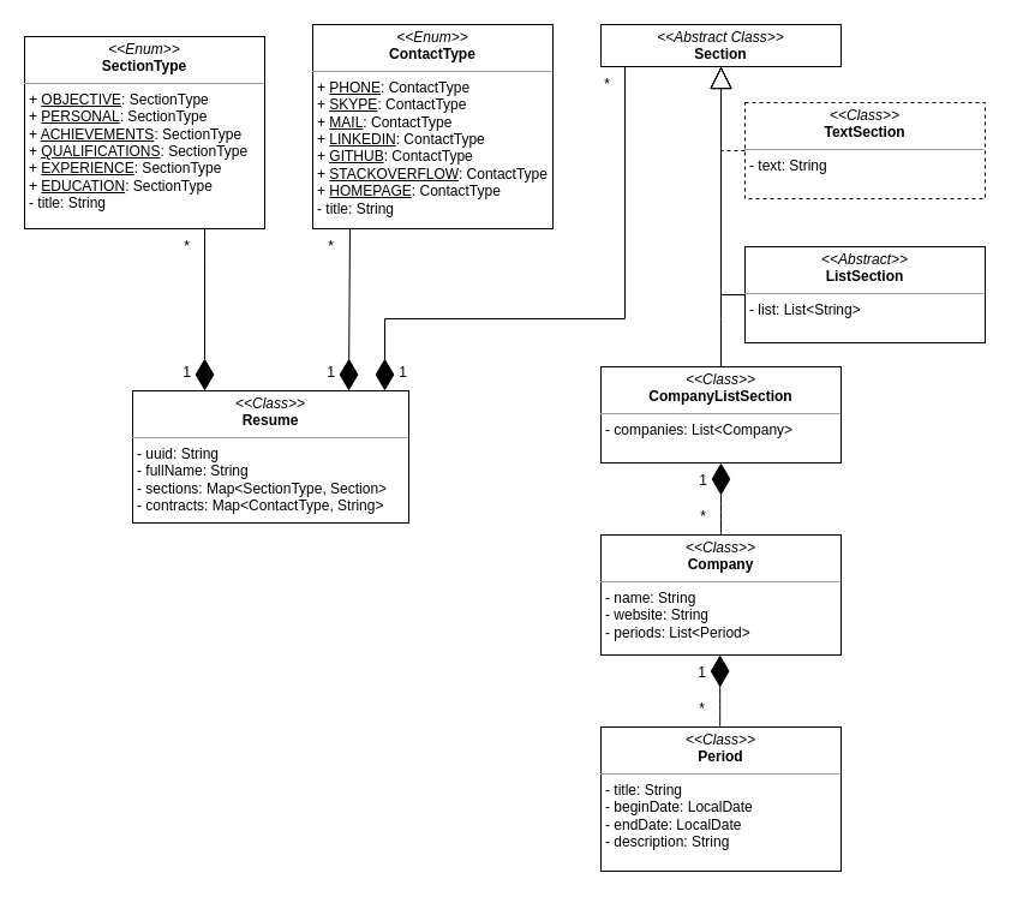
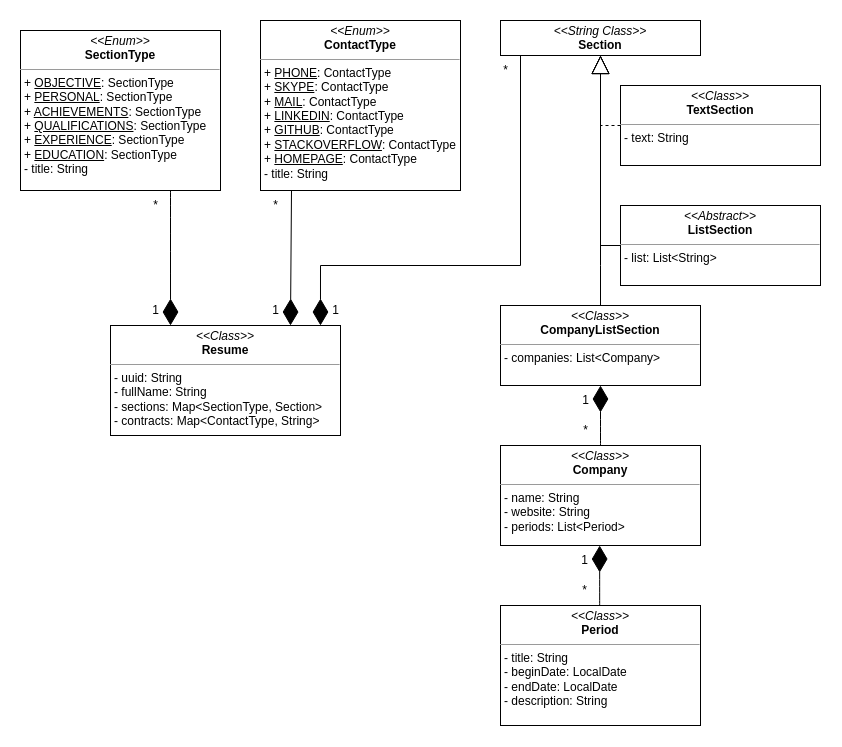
  <mxCell id="0" />
  <mxCell id="1" parent="0" />
  <mxCell id="2" value="&lt;p style=&quot;margin:0px;margin-top:4px;text-align:center;&quot;&gt;&lt;i&gt;&amp;lt;&amp;lt;Enum&amp;gt;&amp;gt;&lt;/i&gt;&lt;br&gt;&lt;b&gt;SectionType&lt;/b&gt;&lt;/p&gt;&lt;hr size=&quot;1&quot;&gt;&lt;p style=&quot;margin:0px;margin-left:4px;&quot;&gt;+ &lt;u&gt;OBJECTIVE&lt;/u&gt;: SectionType&lt;br&gt;+ &lt;u&gt;PERSONAL&lt;/u&gt;: SectionType&lt;br&gt;+ &lt;u&gt;ACHIEVEMENTS&lt;/u&gt;: SectionType&lt;br&gt;+ &lt;u&gt;QUALIFICATIONS&lt;/u&gt;: SectionType&lt;br&gt;+ &lt;u&gt;EXPERIENCE&lt;/u&gt;: SectionType&lt;br&gt;+ &lt;u&gt;EDUCATION&lt;/u&gt;: SectionType&lt;/p&gt;&lt;p style=&quot;margin:0px;margin-left:4px;&quot;&gt;- title: String&lt;br&gt;&lt;/p&gt;" style="verticalAlign=top;align=left;overflow=fill;fontSize=12;fontFamily=Helvetica;html=1;" vertex="1" parent="1"><mxGeometry x="20" y="30" width="200" height="160" as="geometry" /></mxCell>
  <mxCell id="3" value="&lt;p style=&quot;margin:0px;margin-top:4px;text-align:center;&quot;&gt;&lt;i&gt;&amp;lt;&amp;lt;Enum&amp;gt;&amp;gt;&lt;/i&gt;&lt;br&gt;&lt;b&gt;ContactType&lt;/b&gt;&lt;/p&gt;&lt;hr size=&quot;1&quot;&gt;&lt;p style=&quot;margin:0px;margin-left:4px;&quot;&gt;+ &lt;u&gt;PHONE&lt;/u&gt;: ContactType&lt;br&gt;+ &lt;u&gt;SKYPE&lt;/u&gt;: ContactType&lt;br&gt;+ &lt;u&gt;MAIL&lt;/u&gt;: ContactType&lt;br&gt;+ &lt;u&gt;LINKEDIN&lt;/u&gt;: ContactType&lt;br&gt;+ &lt;u&gt;GITHUB&lt;/u&gt;: ContactType&lt;br&gt;+ &lt;u&gt;STACKOVERFLOW&lt;/u&gt;: ContactType&lt;/p&gt;&lt;p style=&quot;margin:0px;margin-left:4px;&quot;&gt;+ &lt;u&gt;HOMEPAGE&lt;/u&gt;: ContactType&lt;br&gt;&lt;/p&gt;&lt;p style=&quot;margin:0px;margin-left:4px;&quot;&gt;- title: String&lt;br&gt;&lt;/p&gt;" style="verticalAlign=top;align=left;overflow=fill;fontSize=12;fontFamily=Helvetica;html=1;" vertex="1" parent="1"><mxGeometry x="260" y="20" width="200" height="170" as="geometry" /></mxCell>
  <mxCell id="4" value="&lt;p style=&quot;margin:0px;margin-top:4px;text-align:center;&quot;&gt;&lt;i&gt;&amp;lt;&amp;lt;Class&amp;gt;&amp;gt;&lt;/i&gt;&lt;br&gt;&lt;b&gt;Resume&lt;/b&gt;&lt;/p&gt;&lt;hr size=&quot;1&quot;&gt;&lt;p style=&quot;margin:0px;margin-left:4px;&quot;&gt;- uuid: String&lt;br&gt;- fullName: String&lt;br&gt;- sections: Map&amp;lt;SectionType, Section&amp;gt;&lt;br&gt;- contracts: Map&amp;lt;ContactType, String&amp;gt;&lt;/p&gt;" style="verticalAlign=top;align=left;overflow=fill;fontSize=12;fontFamily=Helvetica;html=1;" vertex="1" parent="1"><mxGeometry x="110" y="325" width="230" height="110" as="geometry" /></mxCell>
  <mxCell id="5" value="" style="endArrow=diamondThin;endFill=1;endSize=24;html=1;entryX=0.826;entryY=0;entryDx=0;entryDy=0;entryPerimeter=0;exitX=0.155;exitY=0.999;exitDx=0;exitDy=0;exitPerimeter=0;rounded=0;" edge="1" parent="1" source="3"><mxGeometry width="160" relative="1" as="geometry"><mxPoint x="290" y="180" as="sourcePoint" /><mxPoint x="289.98" y="325" as="targetPoint" /></mxGeometry></mxCell>
  <mxCell id="6" value="1" style="text;html=1;align=center;verticalAlign=middle;resizable=0;points=[];autosize=1;strokeColor=none;fillColor=none;" vertex="1" parent="1"><mxGeometry x="260" y="295" width="30" height="30" as="geometry" /></mxCell>
  <mxCell id="7" value="*" style="text;html=1;align=center;verticalAlign=middle;resizable=0;points=[];autosize=1;strokeColor=none;fillColor=none;" vertex="1" parent="1"><mxGeometry x="260" y="190" width="30" height="30" as="geometry" /></mxCell>
  <mxCell id="8" value="" style="endArrow=diamondThin;endFill=1;endSize=24;html=1;exitX=0.75;exitY=1;exitDx=0;exitDy=0;curved=1;entryX=0.261;entryY=0;entryDx=0;entryDy=0;entryPerimeter=0;" edge="1" parent="1" source="2" target="4"><mxGeometry width="160" relative="1" as="geometry"><mxPoint x="260" y="190" as="sourcePoint" /><mxPoint x="170" y="285" as="targetPoint" /></mxGeometry></mxCell>
  <mxCell id="9" value="1" style="text;html=1;align=center;verticalAlign=middle;resizable=0;points=[];autosize=1;strokeColor=none;fillColor=none;" vertex="1" parent="1"><mxGeometry x="140" y="295" width="30" height="30" as="geometry" /></mxCell>
  <mxCell id="10" value="*" style="text;html=1;align=center;verticalAlign=middle;resizable=0;points=[];autosize=1;strokeColor=none;fillColor=none;" vertex="1" parent="1"><mxGeometry x="140" y="190" width="30" height="30" as="geometry" /></mxCell>
- <mxCell id="11" value="&lt;p style=&quot;margin:0px;margin-top:4px;text-align:center;&quot;&gt;&lt;i&gt;&amp;lt;&amp;lt;Abstract Class&amp;gt;&amp;gt;&lt;/i&gt;&lt;br&gt;&lt;b&gt;Section&lt;/b&gt;&lt;/p&gt;&lt;hr size=&quot;1&quot;&gt;" style="verticalAlign=top;align=left;overflow=fill;fontSize=12;fontFamily=Helvetica;html=1;" vertex="1" parent="1"><mxGeometry x="500" y="20" width="200" height="35" as="geometry" /></mxCell>
+ <mxCell id="11" value="&lt;p style=&quot;margin:0px;margin-top:4px;text-align:center;&quot;&gt;&lt;i&gt;&amp;lt;&amp;lt;String Class&amp;gt;&amp;gt;&lt;/i&gt;&lt;br&gt;&lt;b&gt;Section&lt;/b&gt;&lt;/p&gt;&lt;hr size=&quot;1&quot;&gt;" style="verticalAlign=top;align=left;overflow=fill;fontSize=12;fontFamily=Helvetica;html=1;" vertex="1" parent="1"><mxGeometry x="500" y="20" width="200" height="35" as="geometry" /></mxCell>
  <mxCell id="12" value="" style="endArrow=diamondThin;endFill=1;endSize=24;html=1;entryX=0.913;entryY=0;entryDx=0;entryDy=0;entryPerimeter=0;rounded=0;exitX=0.1;exitY=1;exitDx=0;exitDy=0;exitPerimeter=0;" edge="1" parent="1" source="11" target="4"><mxGeometry width="160" relative="1" as="geometry"><mxPoint x="520" y="65" as="sourcePoint" /><mxPoint x="380" y="285" as="targetPoint" /><Array as="points"><mxPoint x="520" y="265" /><mxPoint x="320" y="265" /></Array></mxGeometry></mxCell>
  <mxCell id="13" value="1" style="text;html=1;align=center;verticalAlign=middle;resizable=0;points=[];autosize=1;strokeColor=none;fillColor=none;" vertex="1" parent="1"><mxGeometry x="320" y="295" width="30" height="30" as="geometry" /></mxCell>
  <mxCell id="14" value="*" style="text;html=1;align=center;verticalAlign=middle;resizable=0;points=[];autosize=1;strokeColor=none;fillColor=none;" vertex="1" parent="1"><mxGeometry x="490" y="55" width="30" height="30" as="geometry" /></mxCell>
  <mxCell id="15" value="&lt;p style=&quot;margin:0px;margin-top:4px;text-align:center;&quot;&gt;&lt;i&gt;&amp;lt;&amp;lt;Abstract&amp;gt;&amp;gt;&lt;/i&gt;&lt;br&gt;&lt;b&gt;ListSection&lt;/b&gt;&lt;/p&gt;&lt;hr size=&quot;1&quot;&gt;&lt;p style=&quot;margin:0px;margin-left:4px;&quot;&gt;- list: List&amp;lt;String&amp;gt;&lt;br&gt;&lt;/p&gt;" style="verticalAlign=top;align=left;overflow=fill;fontSize=12;fontFamily=Helvetica;html=1;" vertex="1" parent="1"><mxGeometry x="620" y="205" width="200" height="80" as="geometry" /></mxCell>
- <mxCell id="16" value="&lt;p style=&quot;margin:0px;margin-top:4px;text-align:center;&quot;&gt;&lt;i&gt;&amp;lt;&amp;lt;Class&amp;gt;&amp;gt;&lt;/i&gt;&lt;br&gt;&lt;b&gt;TextSection&lt;/b&gt;&lt;/p&gt;&lt;hr size=&quot;1&quot;&gt;&lt;p style=&quot;margin:0px;margin-left:4px;&quot;&gt;- text: String&lt;br&gt;&lt;/p&gt;" style="verticalAlign=top;align=left;overflow=fill;fontSize=12;fontFamily=Helvetica;html=1;dashed=1;" vertex="1" parent="1"><mxGeometry x="620" y="85" width="200" height="80" as="geometry" /></mxCell>
+ <mxCell id="16" value="&lt;p style=&quot;margin:0px;margin-top:4px;text-align:center;&quot;&gt;&lt;i&gt;&amp;lt;&amp;lt;Class&amp;gt;&amp;gt;&lt;/i&gt;&lt;br&gt;&lt;b&gt;TextSection&lt;/b&gt;&lt;/p&gt;&lt;hr size=&quot;1&quot;&gt;&lt;p style=&quot;margin:0px;margin-left:4px;&quot;&gt;- text: String&lt;br&gt;&lt;/p&gt;" style="verticalAlign=top;align=left;overflow=fill;fontSize=12;fontFamily=Helvetica;html=1;" vertex="1" parent="1"><mxGeometry x="620" y="85" width="200" height="80" as="geometry" /></mxCell>
  <mxCell id="17" value="" style="endArrow=block;endSize=16;endFill=0;html=1;rounded=0;entryX=0.5;entryY=1;entryDx=0;entryDy=0;exitX=0;exitY=0.5;exitDx=0;exitDy=0;dashed=1;" edge="1" parent="1" source="16" target="11"><mxGeometry x="-0.038" y="40" width="160" relative="1" as="geometry"><mxPoint x="360" y="195" as="sourcePoint" /><mxPoint x="520" y="195" as="targetPoint" /><Array as="points"><mxPoint x="600" y="125" /></Array><mxPoint x="20" y="35" as="offset" /></mxGeometry></mxCell>
  <mxCell id="18" value="" style="endArrow=block;endSize=16;endFill=0;html=1;rounded=0;entryX=0.5;entryY=1;entryDx=0;entryDy=0;exitX=0;exitY=0.5;exitDx=0;exitDy=0;" edge="1" parent="1" source="15"><mxGeometry x="-0.038" y="40" width="160" relative="1" as="geometry"><mxPoint x="660" y="125" as="sourcePoint" /><mxPoint x="600" y="55" as="targetPoint" /><Array as="points"><mxPoint x="600" y="245" /></Array><mxPoint x="20" y="35" as="offset" /></mxGeometry></mxCell>
  <mxCell id="19" value="" style="endArrow=block;endSize=16;endFill=0;html=1;rounded=0;" edge="1" parent="1"><mxGeometry x="-0.038" y="40" width="160" relative="1" as="geometry"><mxPoint x="600" y="365" as="sourcePoint" /><mxPoint x="600" y="55" as="targetPoint" /><Array as="points"><mxPoint x="600" y="265" /></Array><mxPoint x="20" y="35" as="offset" /></mxGeometry></mxCell>
  <mxCell id="20" value="&lt;p style=&quot;margin:0px;margin-top:4px;text-align:center;&quot;&gt;&lt;i&gt;&amp;lt;&amp;lt;Class&amp;gt;&amp;gt;&lt;/i&gt;&lt;br&gt;&lt;b&gt;CompanyListSection&lt;/b&gt;&lt;/p&gt;&lt;hr size=&quot;1&quot;&gt;&lt;p style=&quot;margin:0px;margin-left:4px;&quot;&gt;- companies: List&amp;lt;Company&amp;gt;&lt;br&gt;&lt;/p&gt;" style="verticalAlign=top;align=left;overflow=fill;fontSize=12;fontFamily=Helvetica;html=1;" vertex="1" parent="1"><mxGeometry x="500" y="305" width="200" height="80" as="geometry" /></mxCell>
  <mxCell id="21" value="&lt;p style=&quot;margin:0px;margin-top:4px;text-align:center;&quot;&gt;&lt;i&gt;&amp;lt;&amp;lt;Class&amp;gt;&amp;gt;&lt;/i&gt;&lt;br&gt;&lt;b&gt;Company&lt;/b&gt;&lt;/p&gt;&lt;hr size=&quot;1&quot;&gt;&lt;p style=&quot;margin:0px;margin-left:4px;&quot;&gt;- name: String&lt;/p&gt;&lt;p style=&quot;margin:0px;margin-left:4px;&quot;&gt;- website: String&lt;/p&gt;&lt;p style=&quot;margin:0px;margin-left:4px;&quot;&gt;- periods: List&amp;lt;Period&amp;gt;&lt;br&gt;&lt;/p&gt;" style="verticalAlign=top;align=left;overflow=fill;fontSize=12;fontFamily=Helvetica;html=1;" vertex="1" parent="1"><mxGeometry x="500" y="445" width="200" height="100" as="geometry" /></mxCell>
  <mxCell id="22" value="&lt;p style=&quot;margin:0px;margin-top:4px;text-align:center;&quot;&gt;&lt;i&gt;&amp;lt;&amp;lt;Class&amp;gt;&amp;gt;&lt;/i&gt;&lt;br&gt;&lt;b&gt;Period&lt;/b&gt;&lt;/p&gt;&lt;hr size=&quot;1&quot;&gt;&lt;p style=&quot;margin:0px;margin-left:4px;&quot;&gt;- title: String&lt;/p&gt;&lt;p style=&quot;margin:0px;margin-left:4px;&quot;&gt;- beginDate: LocalDate&lt;/p&gt;&lt;p style=&quot;margin:0px;margin-left:4px;&quot;&gt;- endDate: LocalDate&lt;/p&gt;&lt;p style=&quot;margin:0px;margin-left:4px;&quot;&gt;- description: String&lt;br&gt;&lt;/p&gt;" style="verticalAlign=top;align=left;overflow=fill;fontSize=12;fontFamily=Helvetica;html=1;" vertex="1" parent="1"><mxGeometry x="500" y="605" width="200" height="120" as="geometry" /></mxCell>
  <mxCell id="23" value="" style="endArrow=diamondThin;endFill=1;endSize=24;html=1;curved=1;entryX=0.5;entryY=1;entryDx=0;entryDy=0;" edge="1" parent="1" source="21" target="20"><mxGeometry width="160" relative="1" as="geometry"><mxPoint x="410" y="375" as="sourcePoint" /><mxPoint x="600" y="405" as="targetPoint" /></mxGeometry></mxCell>
  <mxCell id="24" value="1" style="text;html=1;align=center;verticalAlign=middle;resizable=0;points=[];autosize=1;strokeColor=none;fillColor=none;" vertex="1" parent="1"><mxGeometry x="570" y="385" width="30" height="30" as="geometry" /></mxCell>
  <mxCell id="25" value="*" style="text;html=1;align=center;verticalAlign=middle;resizable=0;points=[];autosize=1;strokeColor=none;fillColor=none;" vertex="1" parent="1"><mxGeometry x="570" y="415" width="30" height="30" as="geometry" /></mxCell>
  <mxCell id="26" value="" style="endArrow=diamondThin;endFill=1;endSize=24;html=1;curved=1;entryX=0.5;entryY=1;entryDx=0;entryDy=0;" edge="1" parent="1"><mxGeometry width="160" relative="1" as="geometry"><mxPoint x="599.17" y="605" as="sourcePoint" /><mxPoint x="599.17" y="545" as="targetPoint" /></mxGeometry></mxCell>
  <mxCell id="27" value="1" style="text;html=1;align=center;verticalAlign=middle;resizable=0;points=[];autosize=1;strokeColor=none;fillColor=none;" vertex="1" parent="1"><mxGeometry x="569.17" y="545" width="30" height="30" as="geometry" /></mxCell>
  <mxCell id="28" value="*" style="text;html=1;align=center;verticalAlign=middle;resizable=0;points=[];autosize=1;strokeColor=none;fillColor=none;" vertex="1" parent="1"><mxGeometry x="569.17" y="575" width="30" height="30" as="geometry" /></mxCell>
